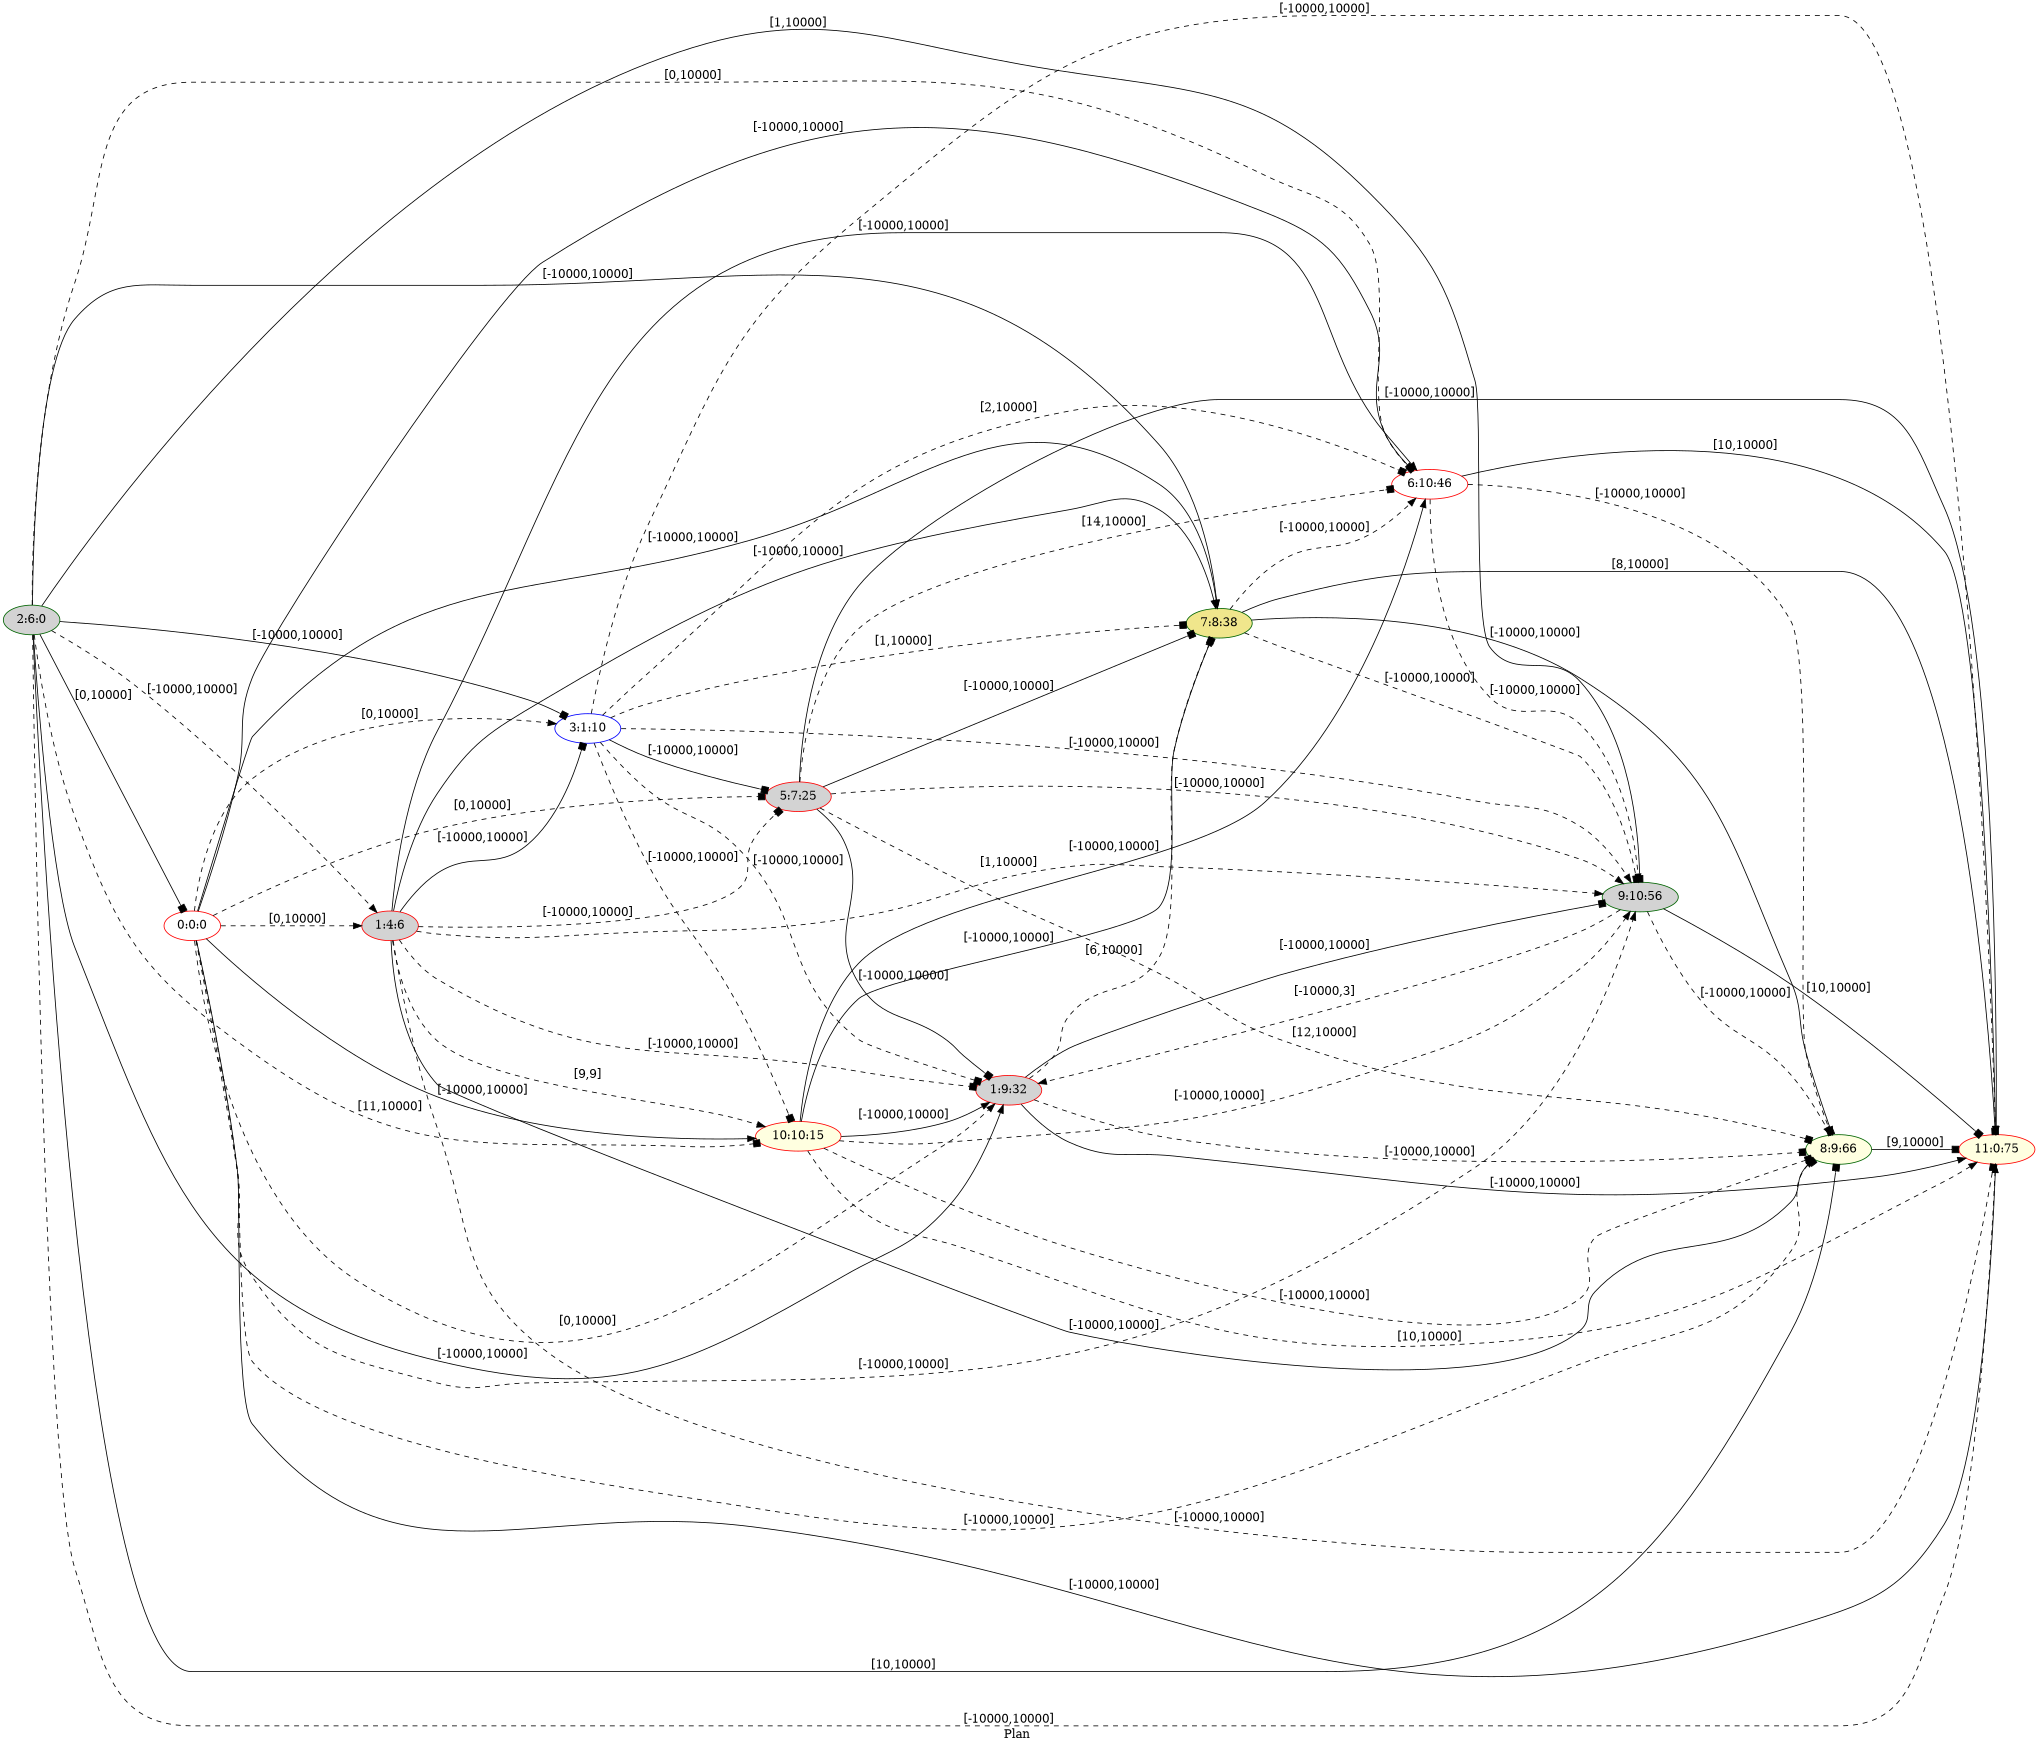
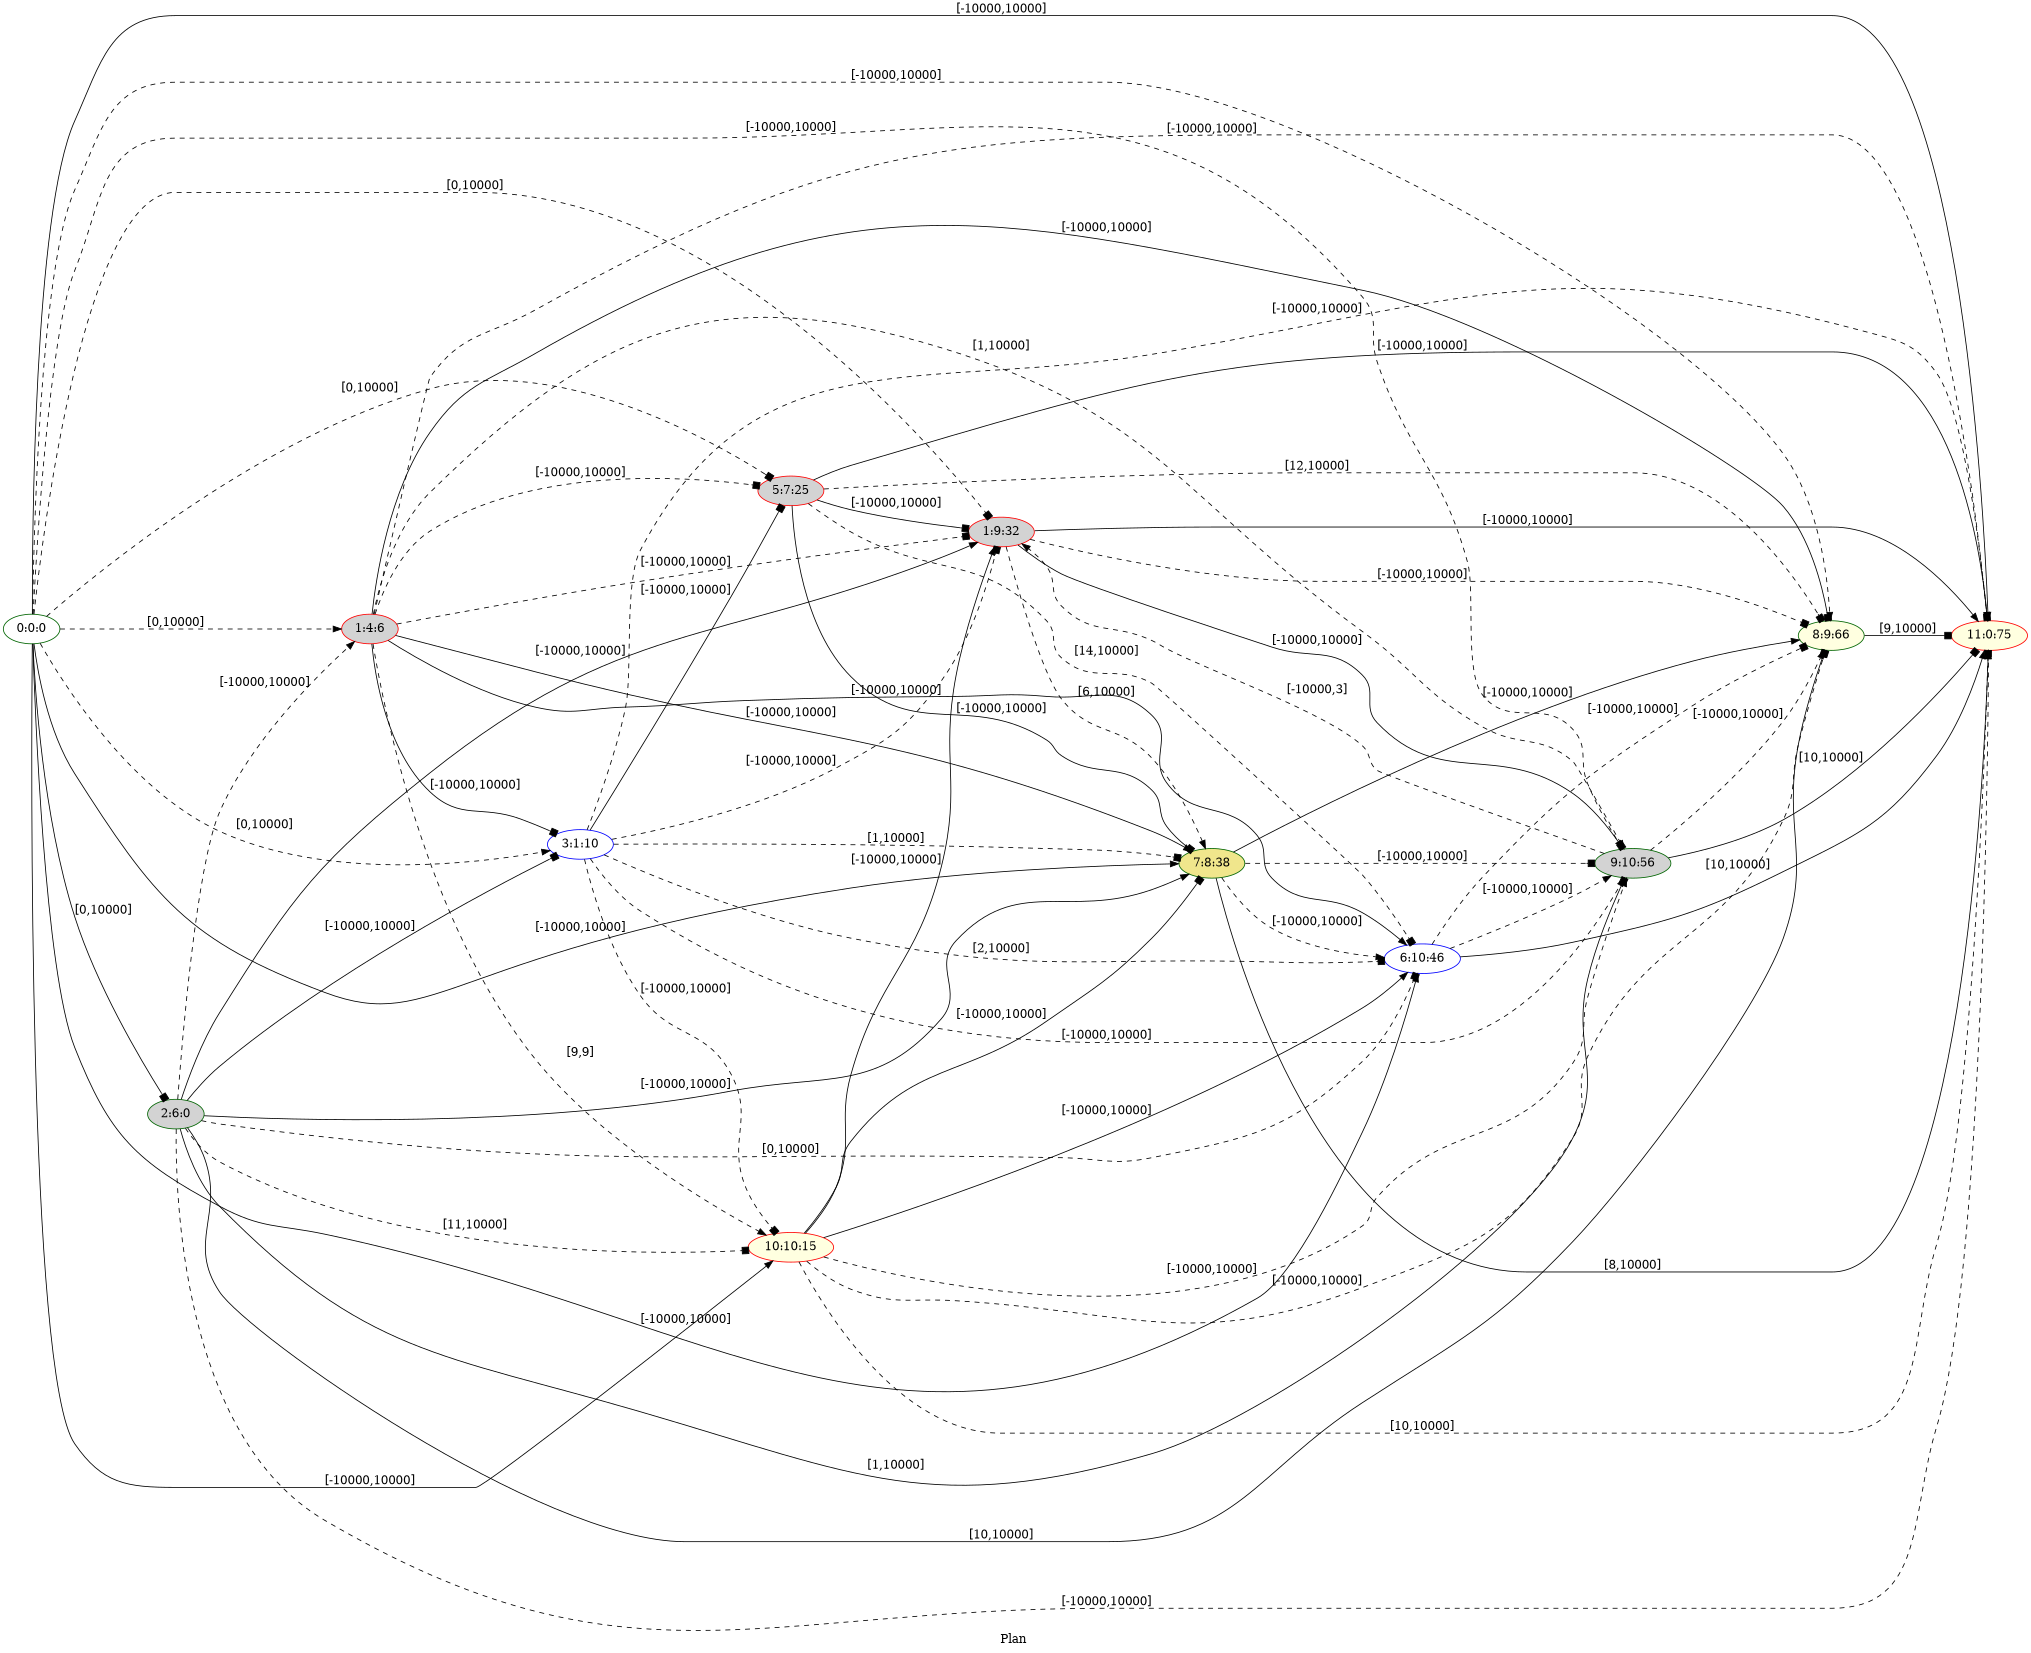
  digraph {
    fldt=0.577289
    label="Plan "
    nodesep=.45
    rankdir=LR
    node [color=red fillcolor=lightgrey style=filled]
    edge [arrowhead=normal style=dashed]
-   "0:0:0" [fillcolor=white]
+   "0:0:0" [color=darkgreen fillcolor=white]
    "1:9:32"
    "2:6:0" [color=darkgreen]
    "3:1:10" [color=blue fillcolor=white]
    n5 [label="1:4:6"]
    "5:7:25"
-   "6:10:46" [fillcolor=white]
+   "6:10:46" [color=blue fillcolor=white]
    "7:8:38" [color=darkgreen fillcolor=khaki]
    "8:9:66" [color=darkgreen fillcolor=lightyellow]
    "9:10:56" [color=darkgreen]
    "10:10:15" [fillcolor=lightyellow]
    "11:0:75" [fillcolor=lightyellow]
-   "0:0:0" -> "1:9:32" [label="[0,10000]"]
-   "2:6:0" -> "0:0:0" [arrowhead=box label="[0,10000]" style=solid]
+   "0:0:0" -> "1:9:32" [arrowhead=box label="[0,10000]"]
+   "0:0:0" -> "2:6:0" [arrowhead=box label="[0,10000]" style=solid]
    "0:0:0" -> "3:1:10" [label="[0,10000]"]
    "0:0:0" -> n5 [label="[0,10000]"]
    "0:0:0" -> "5:7:25" [arrowhead=box label="[0,10000]"]
    "0:0:0" -> "6:10:46" [label="[-10000,10000]" style=solid]
    "0:0:0" -> "7:8:38" [label="[-10000,10000]" style=solid]
    "0:0:0" -> "8:9:66" [label="[-10000,10000]"]
    "0:0:0" -> "9:10:56" [label="[-10000,10000]"]
    "0:0:0" -> "10:10:15" [label="[-10000,10000]" style=solid]
    "0:0:0" -> "11:0:75" [label="[-10000,10000]" style=solid]
    "1:9:32" -> "7:8:38" [label="[6,10000]"]
    "1:9:32" -> "8:9:66" [arrowhead=box label="[-10000,10000]"]
    "1:9:32" -> "9:10:56" [arrowhead=box label="[-10000,10000]" style=solid]
    "1:9:32" -> "11:0:75" [label="[-10000,10000]" style=solid]
    "2:6:0" -> "1:9:32" [label="[-10000,10000]" style=solid]
    "2:6:0" -> "3:1:10" [arrowhead=box label="[-10000,10000]" style=solid]
    "2:6:0" -> n5 [label="[-10000,10000]"]
    "2:6:0" -> "6:10:46" [arrowhead=box label="[0,10000]"]
    "2:6:0" -> "7:8:38" [label="[-10000,10000]" style=solid]
    "2:6:0" -> "8:9:66" [arrowhead=box label="[10,10000]" style=solid]
    "2:6:0" -> "9:10:56" [arrowhead=box label="[1,10000]" style=solid]
    "2:6:0" -> "10:10:15" [arrowhead=box label="[11,10000]"]
    "2:6:0" -> "11:0:75" [label="[-10000,10000]"]
    "3:1:10" -> "1:9:32" [arrowhead=box label="[-10000,10000]"]
    "3:1:10" -> "5:7:25" [arrowhead=box label="[-10000,10000]" style=solid]
    "3:1:10" -> "6:10:46" [arrowhead=box label="[2,10000]"]
    "3:1:10" -> "7:8:38" [arrowhead=box label="[1,10000]"]
    "3:1:10" -> "9:10:56" [label="[-10000,10000]"]
    "3:1:10" -> "10:10:15" [arrowhead=box label="[-10000,10000]"]
    "3:1:10" -> "11:0:75" [label="[-10000,10000]"]
    n5 -> "1:9:32" [arrowhead=box label="[-10000,10000]"]
    n5 -> "3:1:10" [arrowhead=box label="[-10000,10000]" style=solid]
    n5 -> "5:7:25" [arrowhead=box label="[-10000,10000]"]
    n5 -> "6:10:46" [label="[-10000,10000]" style=solid]
    n5 -> "7:8:38" [label="[-10000,10000]" style=solid]
    n5 -> "8:9:66" [arrowhead=box label="[-10000,10000]" style=solid]
    n5 -> "9:10:56" [label="[1,10000]"]
    n5 -> "10:10:15" [label="[9,9]"]
    n5 -> "11:0:75" [arrowhead=box label="[-10000,10000]"]
    "5:7:25" -> "1:9:32" [arrowhead=box label="[-10000,10000]" style=solid]
    "5:7:25" -> "6:10:46" [arrowhead=box label="[14,10000]"]
    "5:7:25" -> "7:8:38" [arrowhead=box label="[-10000,10000]" style=solid]
    "5:7:25" -> "8:9:66" [arrowhead=box label="[12,10000]"]
-   "5:7:25" -> "9:10:56" [label="[-10000,10000]"]
    "5:7:25" -> "11:0:75" [label="[-10000,10000]" style=solid]
    "6:10:46" -> "8:9:66" [arrowhead=box label="[-10000,10000]"]
    "6:10:46" -> "9:10:56" [label="[-10000,10000]"]
    "6:10:46" -> "11:0:75" [label="[10,10000]" style=solid]
    "7:8:38" -> "6:10:46" [label="[-10000,10000]"]
    "7:8:38" -> "8:9:66" [label="[-10000,10000]" style=solid]
    "7:8:38" -> "9:10:56" [arrowhead=box label="[-10000,10000]"]
    "7:8:38" -> "11:0:75" [arrowhead=box label="[8,10000]" style=solid]
    "8:9:66" -> "11:0:75" [arrowhead=box label="[9,10000]" style=solid]
    "9:10:56" -> "1:9:32" [label="[-10000,3]"]
    "9:10:56" -> "8:9:66" [label="[-10000,10000]"]
    "9:10:56" -> "11:0:75" [arrowhead=box label="[10,10000]" style=solid]
    "10:10:15" -> "1:9:32" [label="[-10000,10000]" style=solid]
    "10:10:15" -> "6:10:46" [label="[-10000,10000]" style=solid]
    "10:10:15" -> "7:8:38" [arrowhead=box label="[-10000,10000]" style=solid]
    "10:10:15" -> "8:9:66" [arrowhead=box label="[-10000,10000]"]
    "10:10:15" -> "9:10:56" [label="[-10000,10000]"]
    "10:10:15" -> "11:0:75" [label="[10,10000]"]
  }
